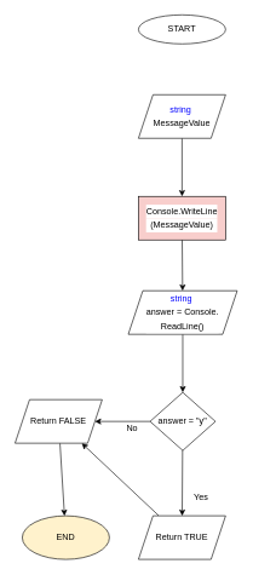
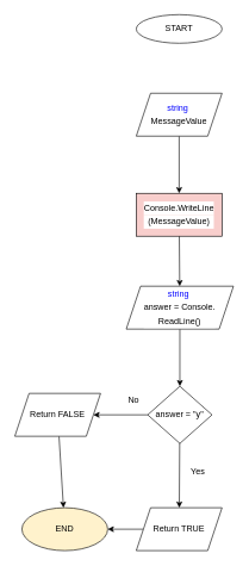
  <mxCell id="0" />
  <mxCell id="1" parent="0" />
  <mxCell id="2" value="START" style="ellipse;whiteSpace=wrap;html=1;" vertex="1" parent="1"><mxGeometry x="190" y="20" width="120" height="40" as="geometry" /></mxCell>
  <mxCell id="3" value="" style="edgeStyle=none;html=1;" edge="1" parent="1" source="4" target="6"><mxGeometry relative="1" as="geometry" /></mxCell>
  <mxCell id="4" value="&lt;div style=&quot;background-color: rgb(255 , 255 , 255) ; line-height: 19px&quot;&gt;&lt;font style=&quot;font-size: 12px&quot;&gt;&lt;span style=&quot;color: rgb(0 , 0 , 255)&quot;&gt;string&lt;/span&gt;&amp;nbsp;&lt;/font&gt;&lt;/div&gt;&lt;div style=&quot;background-color: rgb(255 , 255 , 255) ; line-height: 19px&quot;&gt;&lt;font style=&quot;font-size: 12px&quot;&gt;MessageValue&lt;/font&gt;&lt;/div&gt;" style="shape=parallelogram;perimeter=parallelogramPerimeter;whiteSpace=wrap;html=1;fixedSize=1;" vertex="1" parent="1"><mxGeometry x="190" y="130" width="120" height="60" as="geometry" /></mxCell>
  <mxCell id="5" value="" style="edgeStyle=none;html=1;" edge="1" parent="1" source="6" target="8"><mxGeometry relative="1" as="geometry" /></mxCell>
  <mxCell id="6" value="&lt;div style=&quot;background-color: rgb(255 , 255 , 255) ; line-height: 19px&quot;&gt;&lt;font style=&quot;font-size: 12px&quot;&gt;Console.WriteLine&lt;/font&gt;&lt;/div&gt;&lt;div style=&quot;background-color: rgb(255 , 255 , 255) ; line-height: 19px&quot;&gt;&lt;font style=&quot;font-size: 12px&quot;&gt;(&lt;/font&gt;MessageValue)&lt;/div&gt;" style="whiteSpace=wrap;html=1;fillColor=#f8cecc;" vertex="1" parent="1"><mxGeometry x="190" y="270" width="120" height="60" as="geometry" /></mxCell>
  <mxCell id="7" value="" style="edgeStyle=none;html=1;" edge="1" parent="1" source="8" target="11"><mxGeometry relative="1" as="geometry" /></mxCell>
  <mxCell id="8" value="&lt;div style=&quot;background-color: rgb(255 , 255 , 255) ; line-height: 19px&quot;&gt;&lt;font style=&quot;font-size: 12px&quot;&gt;&lt;span style=&quot;color: rgb(0 , 0 , 255)&quot;&gt;string&lt;/span&gt;&amp;nbsp;&lt;/font&gt;&lt;/div&gt;&lt;div style=&quot;background-color: rgb(255 , 255 , 255) ; line-height: 19px&quot;&gt;&lt;font style=&quot;font-size: 12px&quot;&gt;answer = Console.&lt;/font&gt;&lt;/div&gt;&lt;div style=&quot;background-color: rgb(255 , 255 , 255) ; line-height: 19px&quot;&gt;&lt;font style=&quot;font-size: 12px&quot;&gt;ReadLine()&lt;/font&gt;&lt;/div&gt;" style="shape=parallelogram;perimeter=parallelogramPerimeter;whiteSpace=wrap;html=1;fixedSize=1;" vertex="1" parent="1"><mxGeometry x="176" y="400" width="150" height="60" as="geometry" /></mxCell>
  <mxCell id="9" value="" style="edgeStyle=none;html=1;" edge="1" parent="1" source="11" target="13"><mxGeometry relative="1" as="geometry" /></mxCell>
  <mxCell id="10" value="" style="edgeStyle=none;html=1;" edge="1" parent="1" source="11" target="15"><mxGeometry relative="1" as="geometry" /></mxCell>
  <mxCell id="11" value="&lt;span style=&quot;background-color: rgb(255 , 255 , 255)&quot;&gt;answer = &quot;y&quot;&lt;/span&gt;" style="rhombus;whiteSpace=wrap;html=1;" vertex="1" parent="1"><mxGeometry x="206" y="540" width="90" height="80" as="geometry" /></mxCell>
- <mxCell id="12" value="" style="edgeStyle=none;html=1;" edge="1" parent="1" source="13" target="15"><mxGeometry relative="1" as="geometry" /></mxCell>
+ <mxCell id="12" value="" style="edgeStyle=none;html=1;" edge="1" parent="1" source="13" target="16"><mxGeometry relative="1" as="geometry" /></mxCell>
  <mxCell id="13" value="Return TRUE" style="shape=parallelogram;perimeter=parallelogramPerimeter;whiteSpace=wrap;html=1;fixedSize=1;" vertex="1" parent="1"><mxGeometry x="190" y="710" width="120" height="60" as="geometry" /></mxCell>
  <mxCell id="14" value="" style="edgeStyle=none;html=1;" edge="1" parent="1" source="15" target="16"><mxGeometry relative="1" as="geometry" /></mxCell>
  <mxCell id="15" value="Return FALSE" style="shape=parallelogram;perimeter=parallelogramPerimeter;whiteSpace=wrap;html=1;fixedSize=1;" vertex="1" parent="1"><mxGeometry x="20" y="550" width="120" height="60" as="geometry" /></mxCell>
  <mxCell id="16" value="END" style="ellipse;whiteSpace=wrap;html=1;fillColor=#fff2cc;" vertex="1" parent="1"><mxGeometry x="30" y="710" width="120" height="60" as="geometry" /></mxCell>
- <mxCell id="17" value="Yes" style="text;html=1;align=center;verticalAlign=middle;resizable=0;points=[];autosize=1;strokeColor=none;" vertex="1" parent="1"><mxGeometry x="256" y="675" width="40" height="20" as="geometry" /></mxCell>
- <mxCell id="18" value="No" style="text;html=1;align=center;verticalAlign=middle;resizable=0;points=[];autosize=1;strokeColor=none;" vertex="1" parent="1"><mxGeometry x="166" y="580" width="30" height="20" as="geometry" /></mxCell>
+ <mxCell id="17" value="Yes" style="text;html=1;align=center;verticalAlign=middle;resizable=0;points=[];autosize=1;strokeColor=none;" vertex="1" parent="1"><mxGeometry x="256" y="650" width="40" height="20" as="geometry" /></mxCell>
+ <mxCell id="18" value="No" style="text;html=1;align=center;verticalAlign=middle;resizable=0;points=[];autosize=1;strokeColor=none;" vertex="1" parent="1"><mxGeometry x="171" y="550" width="30" height="20" as="geometry" /></mxCell>
